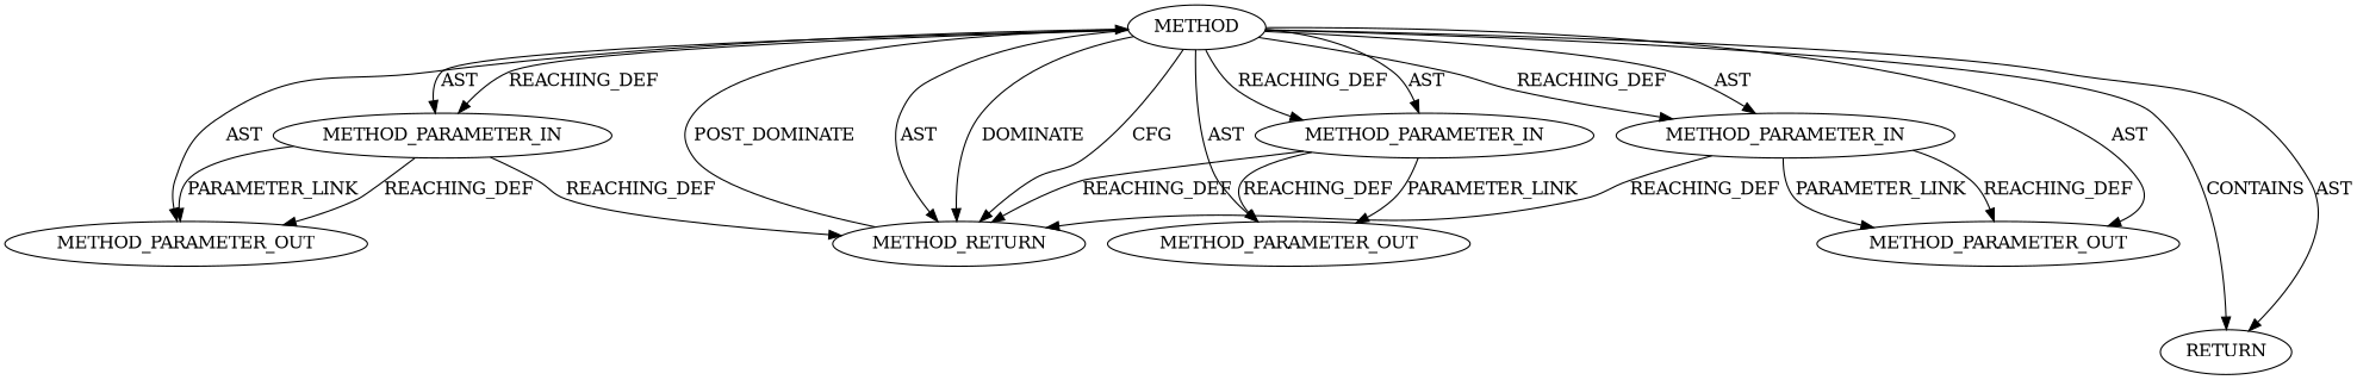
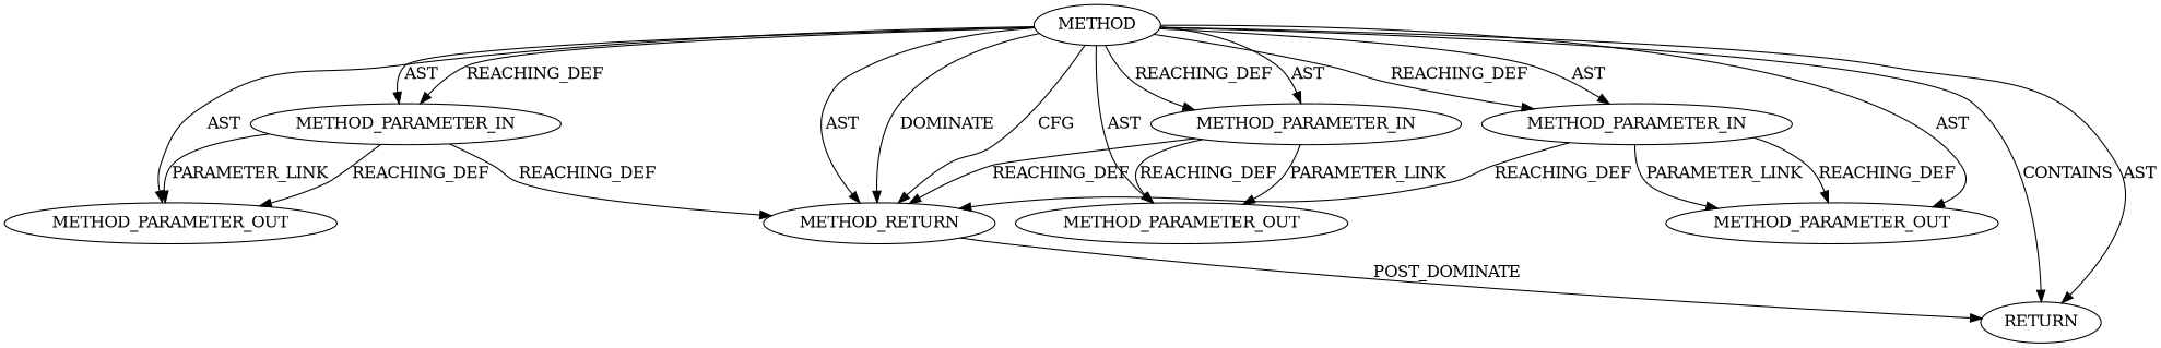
  digraph {
    fontname="DejaVu Serif"
    node [CODE=p2 EVALUATION_STRATEGY=BY_VALUE IS_VARIADIC=false ORDER=2 TYPE_FULL_NAME=ANY fontname="DejaVu Serif"]
    edge [fontname="DejaVu Serif"]
    n1 [INDEX=2 NAME=p2 label=METHOD_PARAMETER_OUT]
    n2 [CODE=p3 INDEX=3 NAME=p3 ORDER=3 label=METHOD_PARAMETER_OUT]
    n3 [ARGUMENT_INDEX=1 CODE="<empty>" ORDER=1 label=RETURN EVALUATION_STRATEGY="" IS_VARIADIC=""]
    n4 [CODE=RET label=METHOD_RETURN IS_VARIADIC=""]
    n5 [AST_PARENT_FULL_NAME="<global>" AST_PARENT_TYPE=NAMESPACE_BLOCK CODE="<empty>" FILENAME="<empty>" FULL_NAME=CRYPTO_add IS_EXTERNAL=true NAME=CRYPTO_add ORDER=0 label=METHOD EVALUATION_STRATEGY="" IS_VARIADIC="" TYPE_FULL_NAME=""]
    n6 [CODE=p1 INDEX=1 NAME=p1 ORDER=1 label=METHOD_PARAMETER_OUT]
    n7 [CODE=p1 INDEX=1 NAME=p1 ORDER=1 label=METHOD_PARAMETER_IN]
    n8 [CODE=p3 INDEX=3 NAME=p3 ORDER=3 label=METHOD_PARAMETER_IN]
    n9 [INDEX=2 NAME=p2 label=METHOD_PARAMETER_IN]
-   n4 -> n5 [label=POST_DOMINATE]
+   n4 -> n3 [label=POST_DOMINATE]
    n5 -> n1 [label=AST]
    n5 -> n2 [label=AST]
    n5 -> n3 [label=CONTAINS]
    n5 -> n3 [label=AST]
    n5 -> n4 [label=AST]
    n5 -> n4 [label=DOMINATE]
    n5 -> n4 [label=CFG]
    n5 -> n6 [label=AST]
    n5 -> n7 [label=AST]
    n5 -> n7 [label=REACHING_DEF]
    n5 -> n8 [label=AST]
    n5 -> n8 [label=REACHING_DEF]
    n5 -> n9 [label=REACHING_DEF]
    n5 -> n9 [label=AST]
    n7 -> n4 [VARIABLE=p1 label=REACHING_DEF]
    n7 -> n6 [VARIABLE=p1 label=REACHING_DEF]
    n7 -> n6 [label=PARAMETER_LINK]
    n8 -> n2 [VARIABLE=p3 label=REACHING_DEF]
    n8 -> n2 [label=PARAMETER_LINK]
    n8 -> n4 [VARIABLE=p3 label=REACHING_DEF]
    n9 -> n1 [label=PARAMETER_LINK]
    n9 -> n1 [VARIABLE=p2 label=REACHING_DEF]
    n9 -> n4 [VARIABLE=p2 label=REACHING_DEF]
  }
